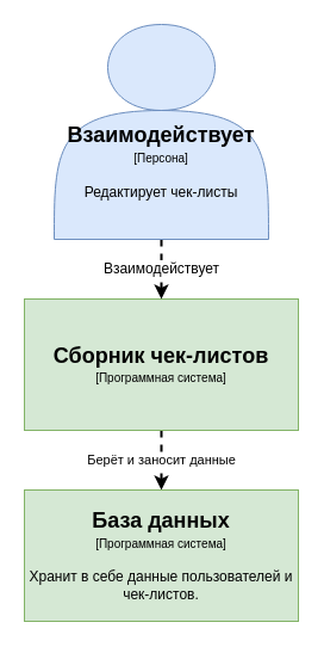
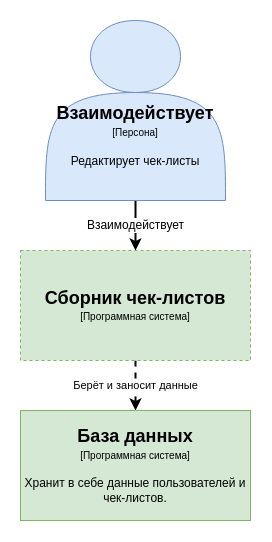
  <mxCell id="0" />
  <mxCell id="1" parent="0" />
  <mxCell id="2" value="Берёт и заносит данные" style="edgeStyle=orthogonalEdgeStyle;rounded=0;orthogonalLoop=1;jettySize=auto;html=1;exitX=0.5;exitY=1;exitDx=0;exitDy=0;dashed=1;strokeWidth=2;" edge="1" parent="1" source="3" target="6"><mxGeometry relative="1" as="geometry" /></mxCell>
- <mxCell id="3" value="&lt;div&gt;&lt;span style=&quot;font-size: 18px&quot;&gt;&lt;b&gt;Сборник чек-листов&lt;/b&gt;&lt;/span&gt;&lt;/div&gt;&lt;div&gt;&lt;font style=&quot;font-size: 10px&quot;&gt;[&lt;/font&gt;&lt;font style=&quot;font-size: 10px&quot;&gt;&lt;span class=&quot;tlid-translation translation&quot; lang=&quot;ru&quot;&gt;&lt;span title=&quot;&quot; class=&quot;&quot;&gt;Программная система&lt;/span&gt;&lt;/span&gt;]&lt;/font&gt;&lt;/div&gt;" style="rounded=0;whiteSpace=wrap;html=1;fillColor=#d5e8d4;strokeColor=#82b366;" vertex="1" parent="1"><mxGeometry x="20" y="250" width="230" height="110" as="geometry" /></mxCell>
- <mxCell id="4" value="&lt;font style=&quot;font-size: 12px&quot;&gt;Взаимодействует&lt;/font&gt;" style="edgeStyle=orthogonalEdgeStyle;rounded=0;orthogonalLoop=1;jettySize=auto;html=1;exitX=0.5;exitY=1;exitDx=0;exitDy=0;entryX=0.5;entryY=0;entryDx=0;entryDy=0;dashed=1;strokeWidth=2;" edge="1" parent="1" source="5" target="3"><mxGeometry relative="1" as="geometry" /></mxCell>
+ <mxCell id="3" value="&lt;div&gt;&lt;span style=&quot;font-size: 18px&quot;&gt;&lt;b&gt;Сборник чек-листов&lt;/b&gt;&lt;/span&gt;&lt;/div&gt;&lt;div&gt;&lt;font style=&quot;font-size: 10px&quot;&gt;[&lt;/font&gt;&lt;font style=&quot;font-size: 10px&quot;&gt;&lt;span class=&quot;tlid-translation translation&quot; lang=&quot;ru&quot;&gt;&lt;span title=&quot;&quot; class=&quot;&quot;&gt;Программная система&lt;/span&gt;&lt;/span&gt;]&lt;/font&gt;&lt;/div&gt;" style="rounded=0;whiteSpace=wrap;html=1;fillColor=#d5e8d4;strokeColor=#82b366;dashed=1;" vertex="1" parent="1"><mxGeometry x="20" y="250" width="230" height="110" as="geometry" /></mxCell>
+ <mxCell id="4" value="&lt;font style=&quot;font-size: 12px&quot;&gt;Взаимодействует&lt;/font&gt;" style="edgeStyle=orthogonalEdgeStyle;rounded=0;orthogonalLoop=1;jettySize=auto;html=1;exitX=0.5;exitY=1;exitDx=0;exitDy=0;entryX=0.5;entryY=0;entryDx=0;entryDy=0;dashed=0;strokeWidth=2;" edge="1" parent="1" source="5" target="3"><mxGeometry relative="1" as="geometry" /></mxCell>
  <mxCell id="5" value="&lt;div&gt;&lt;br&gt;&lt;/div&gt;&lt;div&gt;&lt;br&gt;&lt;/div&gt;&lt;div&gt;&lt;b&gt;&lt;font style=&quot;font-size: 18px&quot;&gt;&lt;br&gt;&lt;/font&gt;&lt;/b&gt;&lt;/div&gt;&lt;div&gt;&lt;b&gt;&lt;font style=&quot;font-size: 18px&quot;&gt;Взаимодействует&lt;br&gt;&lt;/font&gt;&lt;/b&gt;&lt;/div&gt;&lt;div&gt;&lt;font style=&quot;font-size: 10px&quot;&gt;[Персона]&lt;/font&gt;&lt;/div&gt;&lt;div&gt;&lt;font style=&quot;font-size: 10px&quot;&gt;&lt;br&gt;&lt;/font&gt;&lt;/div&gt;&lt;div&gt;Редактирует чек-листы&lt;br&gt;&lt;/div&gt;" style="shape=actor;whiteSpace=wrap;html=1;fillColor=#dae8fc;strokeColor=#6c8ebf;" vertex="1" parent="1"><mxGeometry x="45" y="20" width="180" height="180" as="geometry" /></mxCell>
  <mxCell id="6" value="&lt;div&gt;&lt;b&gt;&lt;font style=&quot;font-size: 18px&quot;&gt;База данных&lt;/font&gt;&lt;/b&gt;&lt;br&gt;&lt;/div&gt;&lt;div&gt;&lt;font style=&quot;font-size: 10px&quot;&gt;[&lt;/font&gt;&lt;font style=&quot;font-size: 10px&quot;&gt;&lt;span class=&quot;tlid-translation translation&quot; lang=&quot;ru&quot;&gt;&lt;span title=&quot;&quot; class=&quot;&quot;&gt;Программная система&lt;/span&gt;&lt;/span&gt;]&lt;/font&gt;&lt;/div&gt;&lt;div&gt;&lt;font style=&quot;font-size: 10px&quot;&gt;&lt;br&gt;&lt;/font&gt;&lt;/div&gt;&lt;div&gt;Хранит в себе данные пользователей и чек-листов.&lt;br&gt;&lt;/div&gt;" style="rounded=0;whiteSpace=wrap;html=1;fillColor=#d5e8d4;strokeColor=#82b366;" vertex="1" parent="1"><mxGeometry x="20" y="410" width="230" height="110" as="geometry" /></mxCell>
